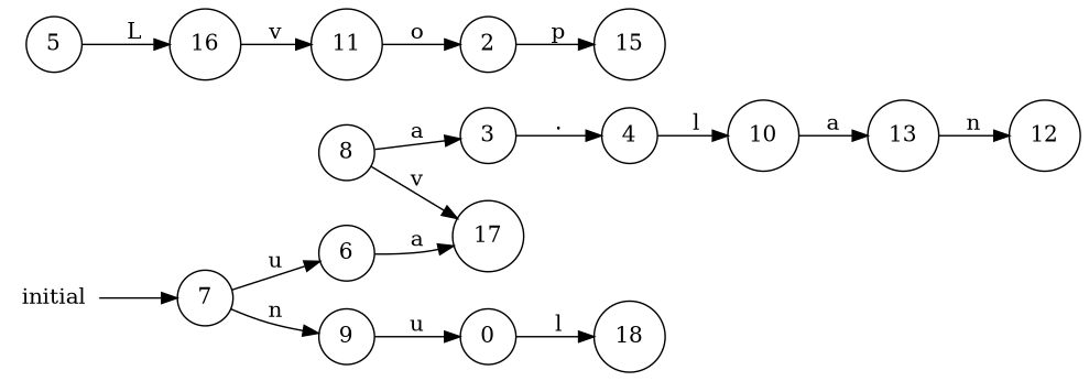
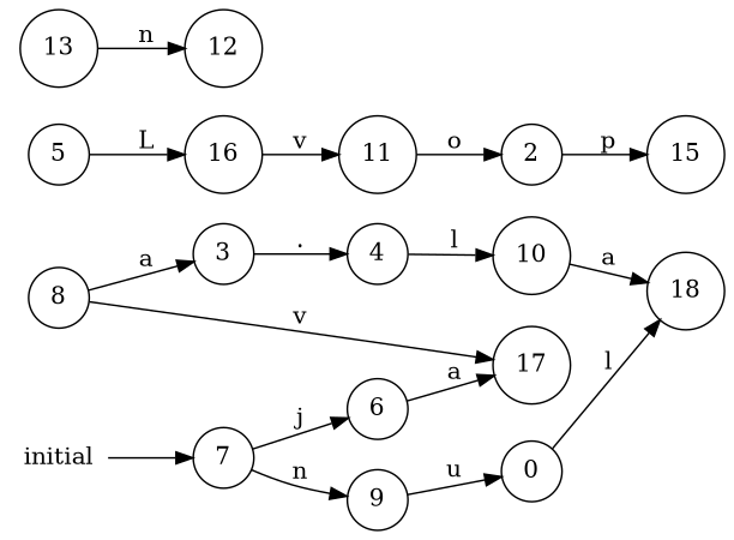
  digraph {
    rankdir=LR
    node [shape=circle]
    0
    18
    2
    15
    3
    4
    10
    13
    12
    5
    16
    11
    6
    17
    8
    7
    9
    initial [shape=plaintext]
    0 -> 18 [label=l]
    2 -> 15 [label=p]
    3 -> 4 [label="."]
    4 -> 10 [label=l]
-   10 -> 13 [label=a]
+   10 -> 18 [label=a]
    13 -> 12 [label=n]
    5 -> 16 [label=L]
    16 -> 11 [label=v]
    11 -> 2 [label=o]
    6 -> 17 [label=a]
    8 -> 3 [label=a]
    8 -> 17 [label=v]
-   7 -> 6 [label=u]
+   7 -> 6 [label=j]
    7 -> 9 [label=n]
    9 -> 0 [label=u]
    initial -> 7
  }
